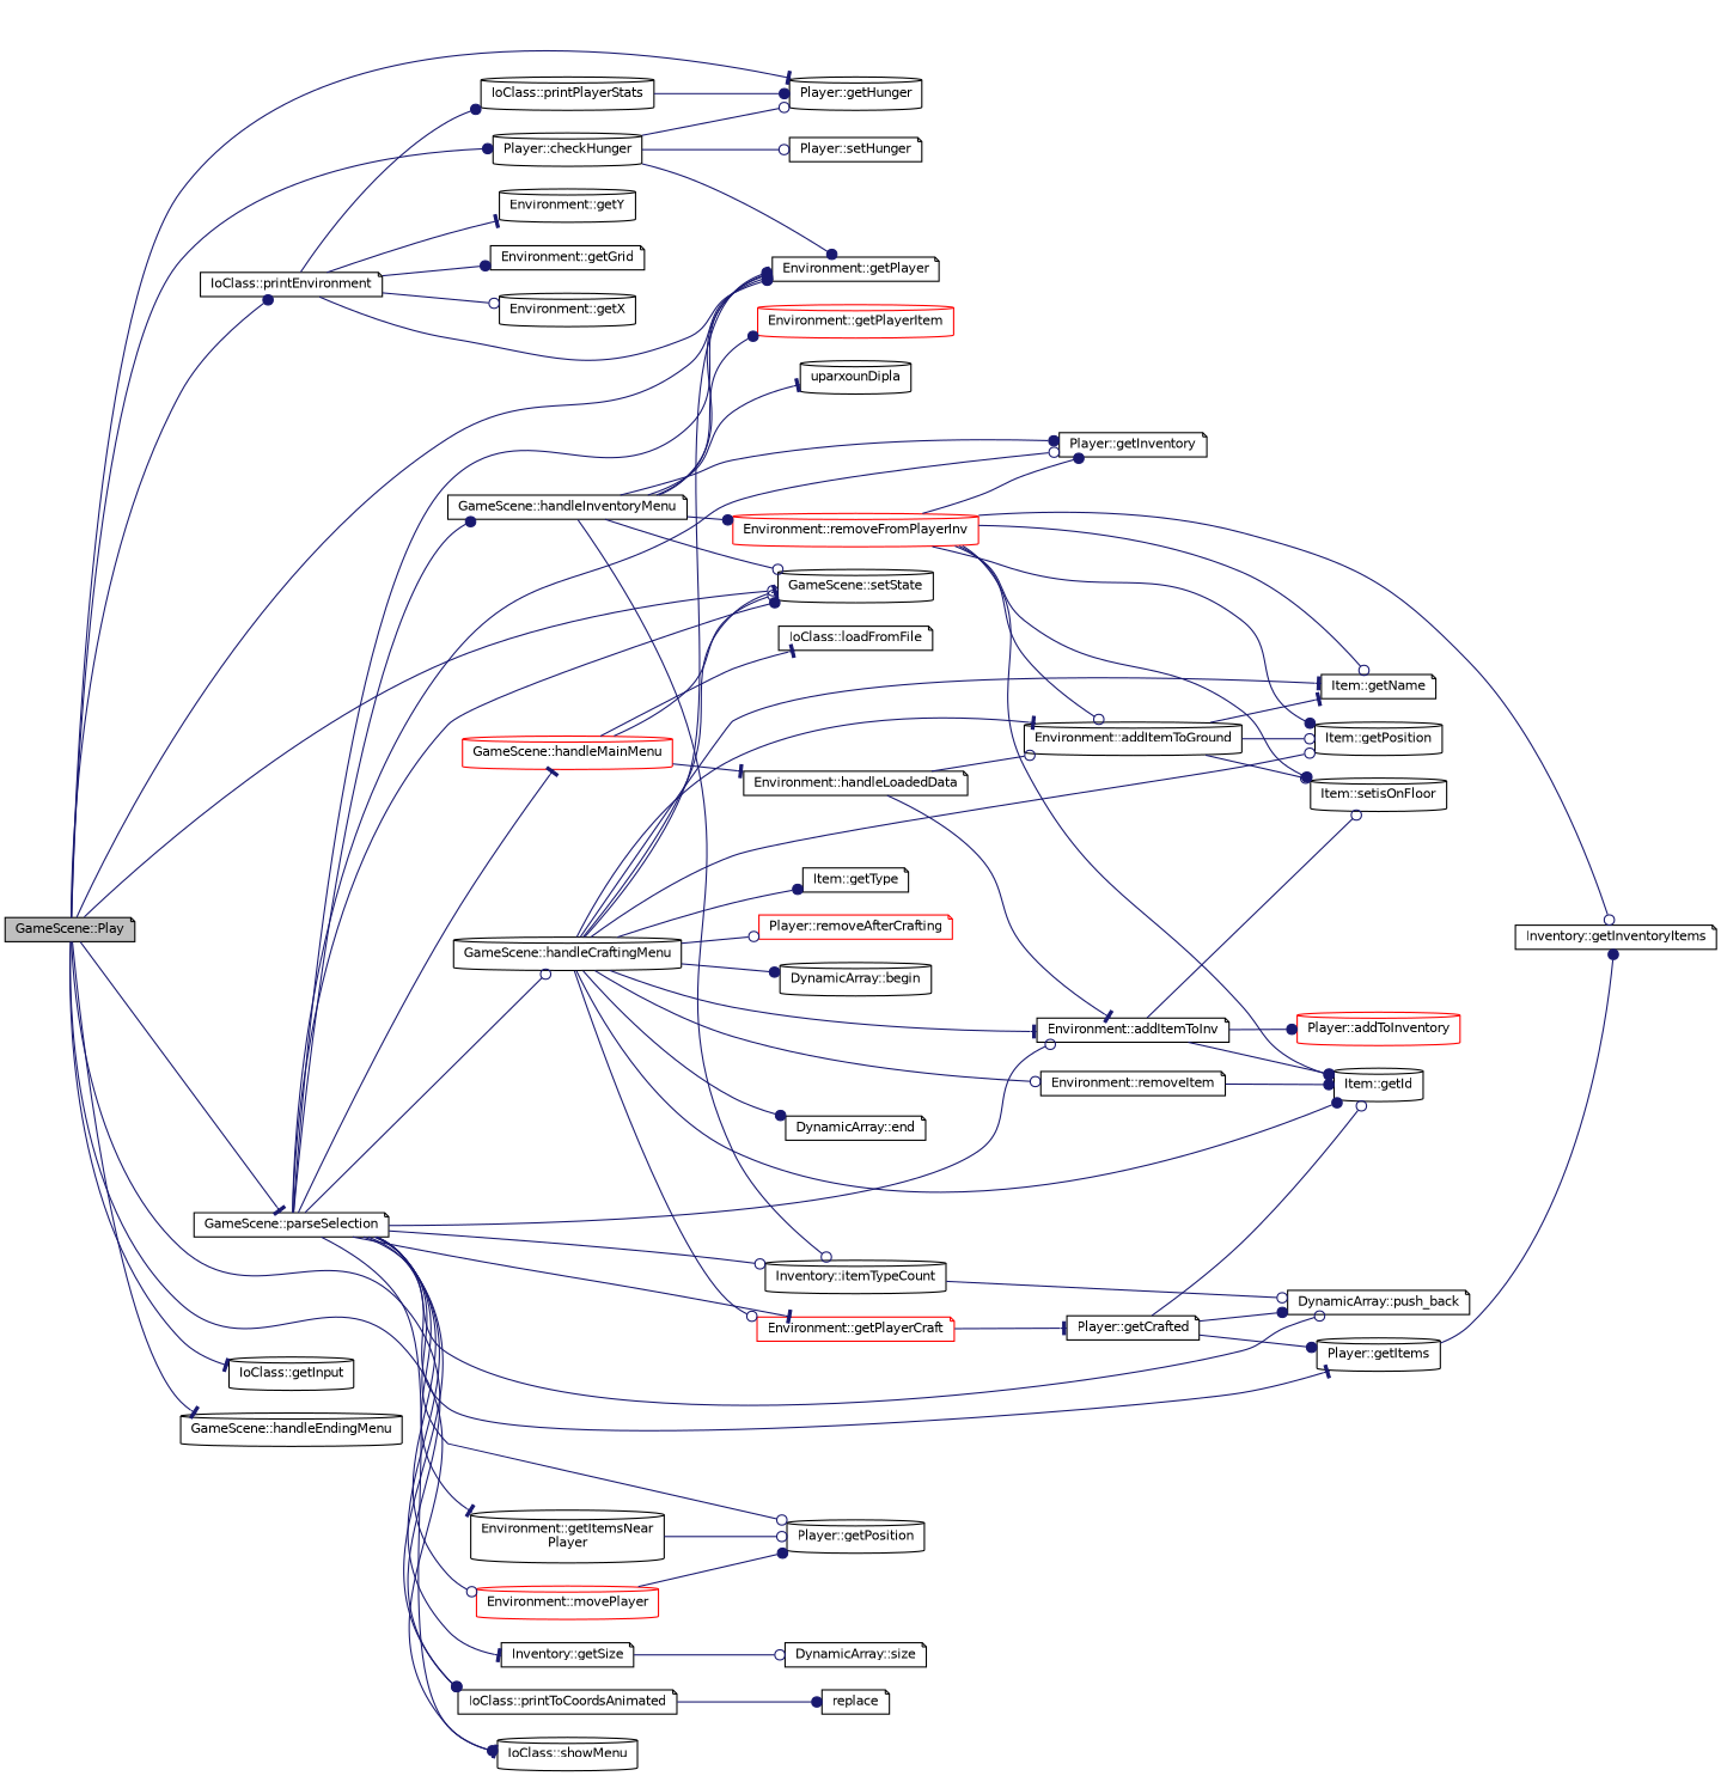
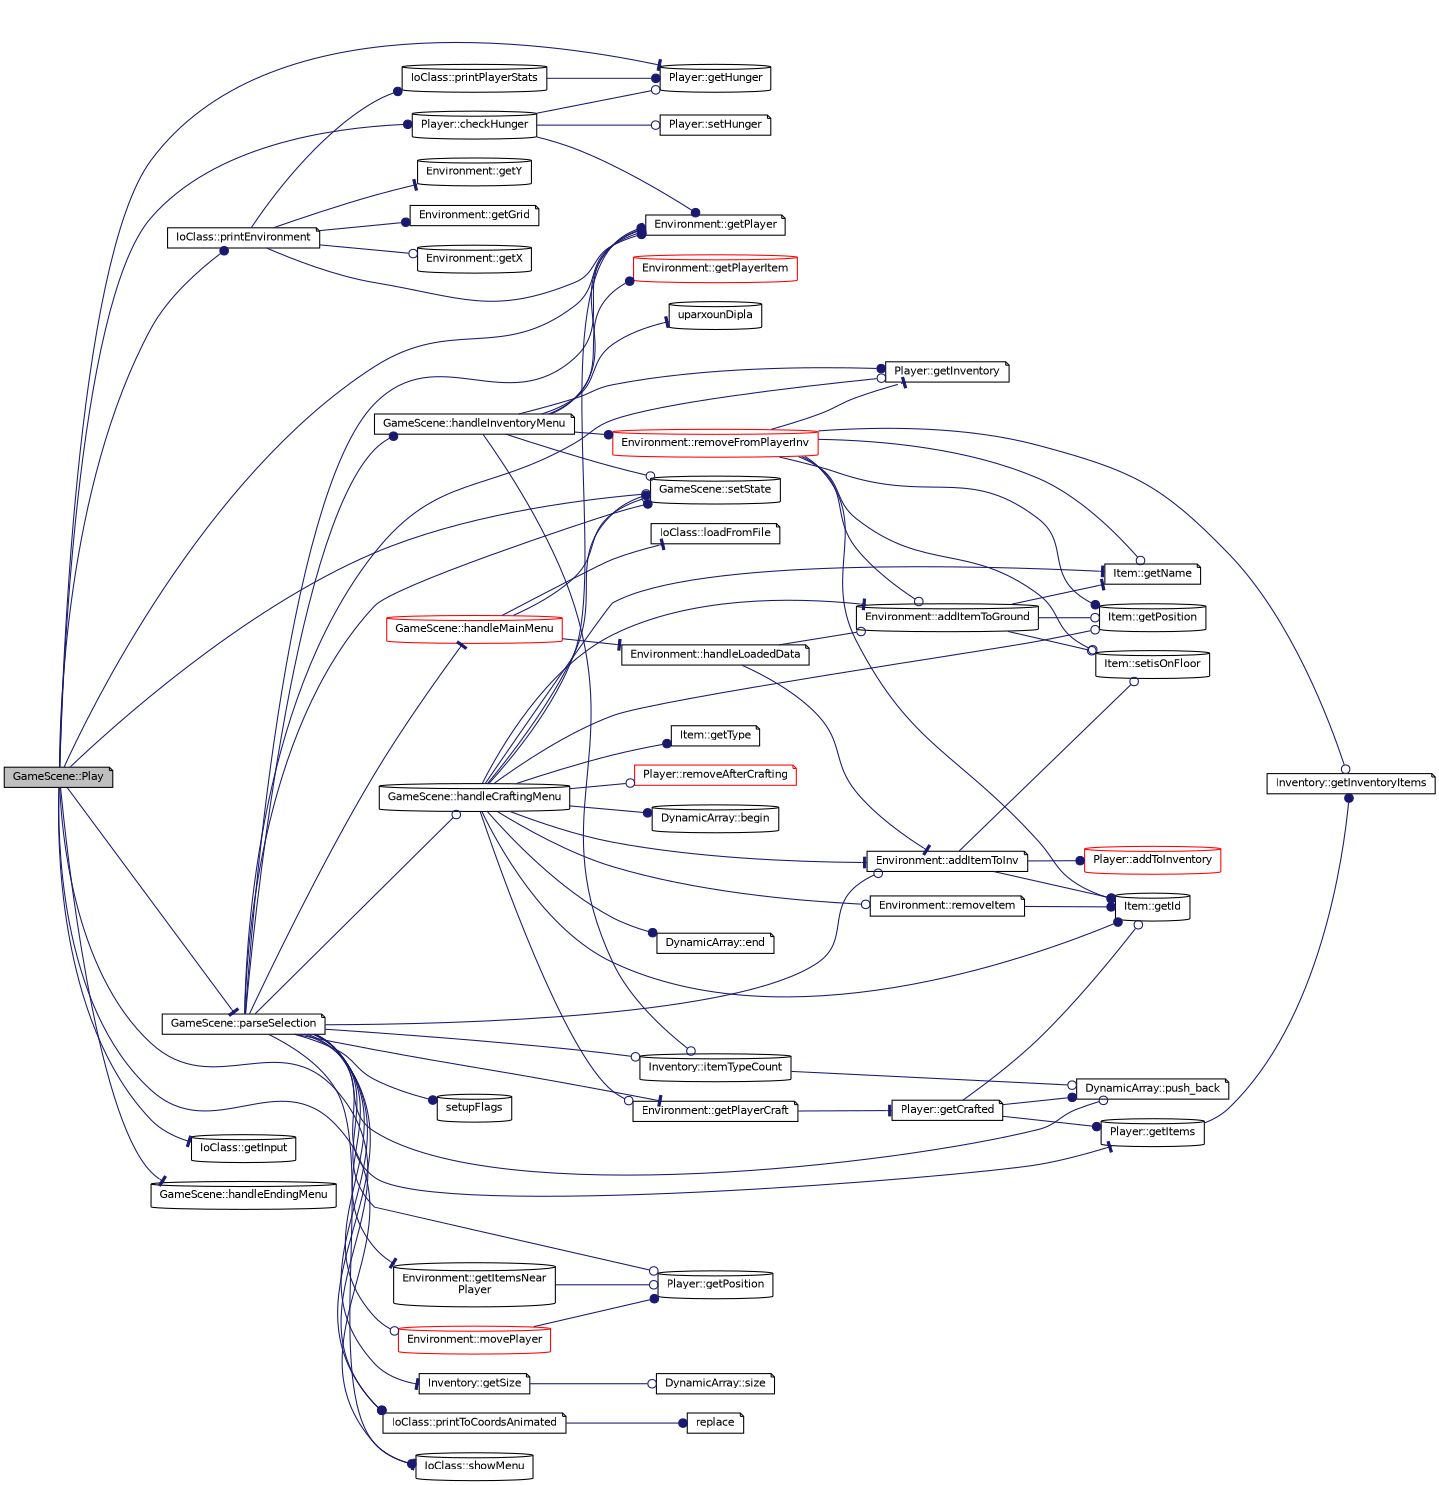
  digraph {
    rankdir=LR
    node [color=black fillcolor=white fontname=Helvetica fontsize=10 shape=cylinder style=filled]
    edge [arrowhead=odot color=midnightblue fontname=Helvetica fontsize=10 labelfontname=Helvetica labelfontsize=10 style=solid]
    n1 [fillcolor=grey75 fontcolor=black height=0.2 label="GameScene::Play" shape=note width=0.4]
    n2 [height=0.2 label="Player::checkHunger" width=0.4]
    n3 [height=0.2 label="Player::getHunger" width=0.4]
    n4 [height=0.2 label="Environment::getPlayer" shape=note width=0.4]
    n5 [height=0.2 label="IoClass::getInput" width=0.4]
    n6 [height=0.2 label="GameScene::handleEndingMenu" width=0.4]
    n7 [height=0.2 label="GameScene::parseSelection" shape=note width=0.4]
    n8 [height=0.2 label="GameScene::setState" width=0.4]
    n9 [height=0.2 label="IoClass::printToCoordsAnimated" shape=note width=0.4]
    n10 [height=0.2 label="IoClass::showMenu" width=0.4]
    n11 [height=0.2 label="IoClass::printEnvironment" shape=note width=0.4]
    n12 [height=0.2 label="Player::setHunger" shape=note width=0.4]
    n13 [height=0.2 label="Environment::addItemToInv" shape=note width=0.4]
    n14 [height=0.2 label="Player::getInventory" shape=note width=0.4]
    n15 [height=0.2 label="Player::getItems" width=0.4]
    n16 [height=0.2 label="Environment::getItemsNear\lPlayer" width=0.4]
    n17 [height=0.2 label="Player::getPosition" width=0.4]
-   n18 [color=red height=0.2 label="Environment::getPlayerCraft" shape=note width=0.4]
+   n18 [height=0.2 label="Environment::getPlayerCraft" shape=note width=0.4]
    n19 [height=0.2 label="DynamicArray::push_back" shape=note width=0.4]
    n20 [height=0.2 label="Inventory::getSize" shape=note width=0.4]
    n21 [height=0.2 label="GameScene::handleCraftingMenu" width=0.4]
    n22 [height=0.2 label="GameScene::handleInventoryMenu" shape=note width=0.4]
    n23 [height=0.2 label="Inventory::itemTypeCount" width=0.4]
    n24 [color=red height=0.2 label="GameScene::handleMainMenu" width=0.4]
    n25 [color=red height=0.2 label="Environment::movePlayer" width=0.4]
+   n26 [height=0.2 label=setupFlags width=0.4]
    n27 [height=0.2 label=replace shape=note width=0.4]
    n28 [height=0.2 label="Environment::getGrid" shape=note width=0.4]
    n29 [height=0.2 label="Environment::getX" width=0.4]
    n30 [height=0.2 label="Environment::getY" width=0.4]
    n31 [height=0.2 label="IoClass::printPlayerStats" width=0.4]
    n32 [color=red height=0.2 label="Player::addToInventory" width=0.4]
    n33 [height=0.2 label="Item::getId" width=0.4]
    n34 [height=0.2 label="Item::setisOnFloor" width=0.4]
    n35 [height=0.2 label="Inventory::getInventoryItems" shape=note width=0.4]
    n36 [height=0.2 label="Player::getCrafted" shape=note width=0.4]
    n37 [height=0.2 label="DynamicArray::size" shape=note width=0.4]
    n38 [height=0.2 label="Environment::addItemToGround" width=0.4]
    n39 [height=0.2 label="Item::getName" shape=note width=0.4]
    n40 [height=0.2 label="Item::getPosition" width=0.4]
    n41 [height=0.2 label="DynamicArray::begin" width=0.4]
    n42 [height=0.2 label="DynamicArray::end" shape=note width=0.4]
    n43 [height=0.2 label="Item::getType" shape=note width=0.4]
    n44 [color=red height=0.2 label="Player::removeAfterCrafting" shape=note width=0.4]
    n45 [height=0.2 label="Environment::removeItem" shape=note width=0.4]
    n46 [color=red height=0.2 label="Environment::getPlayerItem" width=0.4]
    n47 [color=red height=0.2 label="Environment::removeFromPlayerInv" width=0.4]
    n48 [height=0.2 label=uparxounDipla width=0.4]
    n49 [height=0.2 label="Environment::handleLoadedData" shape=note width=0.4]
    n50 [height=0.2 label="IoClass::loadFromFile" shape=note width=0.4]
    n1 -> n2 [arrowhead=dot]
    n1 -> n3 [arrowhead=tee]
    n1 -> n4
    n1 -> n5 [arrowhead=tee]
    n1 -> n6 [arrowhead=tee]
    n1 -> n7 [arrowhead=tee]
    n1 -> n8
    n1 -> n9 [arrowhead=dot]
    n1 -> n10 [arrowhead=dot]
    n1 -> n11 [arrowhead=dot]
    n2 -> n3
    n2 -> n4 [arrowhead=dot]
    n2 -> n12
    n7 -> n4
    n7 -> n8 [arrowhead=dot]
    n7 -> n9
    n7 -> n10 [arrowhead=tee]
    n7 -> n13
    n7 -> n14
    n7 -> n15 [arrowhead=tee]
    n7 -> n16 [arrowhead=tee]
    n7 -> n17
    n7 -> n18 [arrowhead=tee]
    n7 -> n19
    n7 -> n20 [arrowhead=tee]
    n7 -> n21
    n7 -> n22 [arrowhead=dot]
    n7 -> n23
    n7 -> n24 [arrowhead=tee]
    n7 -> n25
+   n7 -> n26 [arrowhead=dot]
    n9 -> n27 [arrowhead=dot]
    n11 -> n4 [arrowhead=dot]
    n11 -> n28 [arrowhead=dot]
    n11 -> n29
    n11 -> n30 [arrowhead=tee]
    n11 -> n31 [arrowhead=dot]
    n13 -> n32 [arrowhead=dot]
    n13 -> n33 [arrowhead=dot]
    n13 -> n34
    n15 -> n35 [arrowhead=dot]
    n16 -> n17
    n18 -> n36 [arrowhead=tee]
    n20 -> n37
    n21 -> n4 [arrowhead=dot]
-   n21 -> n8 [arrowhead=tee]
+   n21 -> n8 [arrowhead=dot]
    n21 -> n13 [arrowhead=tee]
    n21 -> n18
    n21 -> n33 [arrowhead=dot]
    n21 -> n38 [arrowhead=tee]
    n21 -> n39 [arrowhead=tee]
    n21 -> n40
    n21 -> n41 [arrowhead=dot]
    n21 -> n42 [arrowhead=dot]
    n21 -> n43 [arrowhead=dot]
    n21 -> n44
    n21 -> n45
    n22 -> n4 [arrowhead=tee]
    n22 -> n8
    n22 -> n14 [arrowhead=dot]
    n22 -> n23
    n22 -> n46 [arrowhead=dot]
    n22 -> n47 [arrowhead=dot]
    n22 -> n48 [arrowhead=tee]
    n23 -> n19
    n24 -> n8
    n24 -> n49 [arrowhead=tee]
    n24 -> n50 [arrowhead=tee]
    n25 -> n17 [arrowhead=dot]
    n31 -> n3 [arrowhead=dot]
    n36 -> n15 [arrowhead=dot]
    n36 -> n19 [arrowhead=dot]
    n36 -> n33
    n38 -> n34
    n38 -> n39 [arrowhead=tee]
    n38 -> n40
    n45 -> n33 [arrowhead=dot]
-   n47 -> n14 [arrowhead=dot]
+   n47 -> n14 [arrowhead=tee]
    n47 -> n33 [arrowhead=dot]
-   n47 -> n34 [arrowhead=dot]
+   n47 -> n34
    n47 -> n35
    n47 -> n38
    n47 -> n39
    n47 -> n40 [arrowhead=dot]
    n49 -> n13 [arrowhead=tee]
    n49 -> n38
  }
